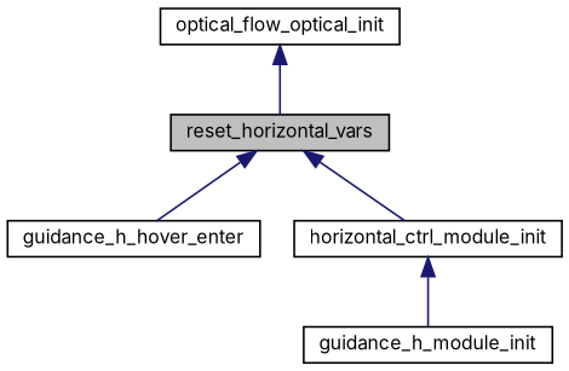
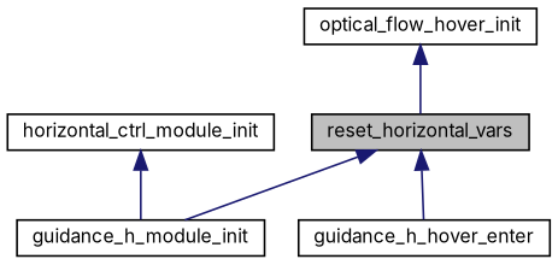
  digraph {
    fontname=Inter
    rankdir=TB
    node [color=black fillcolor=white fontname=Inter fontsize=10 shape=record style=filled]
    edge [color=midnightblue dir=back fontname=Inter fontsize=10 labelfontname=FreeSans labelfontsize=10 style=solid]
    n1 [fillcolor=grey75 fontcolor=black height=0.2 label=reset_horizontal_vars width=0.4]
    n2 [height=0.2 label=guidance_h_hover_enter width=0.4]
    n3 [height=0.2 label=horizontal_ctrl_module_init width=0.4]
    n4 [height=0.2 label=guidance_h_module_init width=0.4]
-   n5 [height=0.2 label=optical_flow_optical_init width=0.4]
+   n5 [height=0.2 label=optical_flow_hover_init width=0.4]
    n1 -> n2
-   n1 -> n3
+   n1 -> n4
    n3 -> n4
    n5 -> n1
  }
